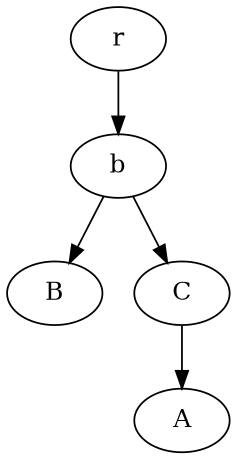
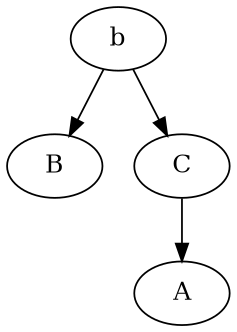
  digraph {
-   r
    b
    B
    C
    A
-   r -> b
    b -> B
    b -> C
    C -> A
  }
